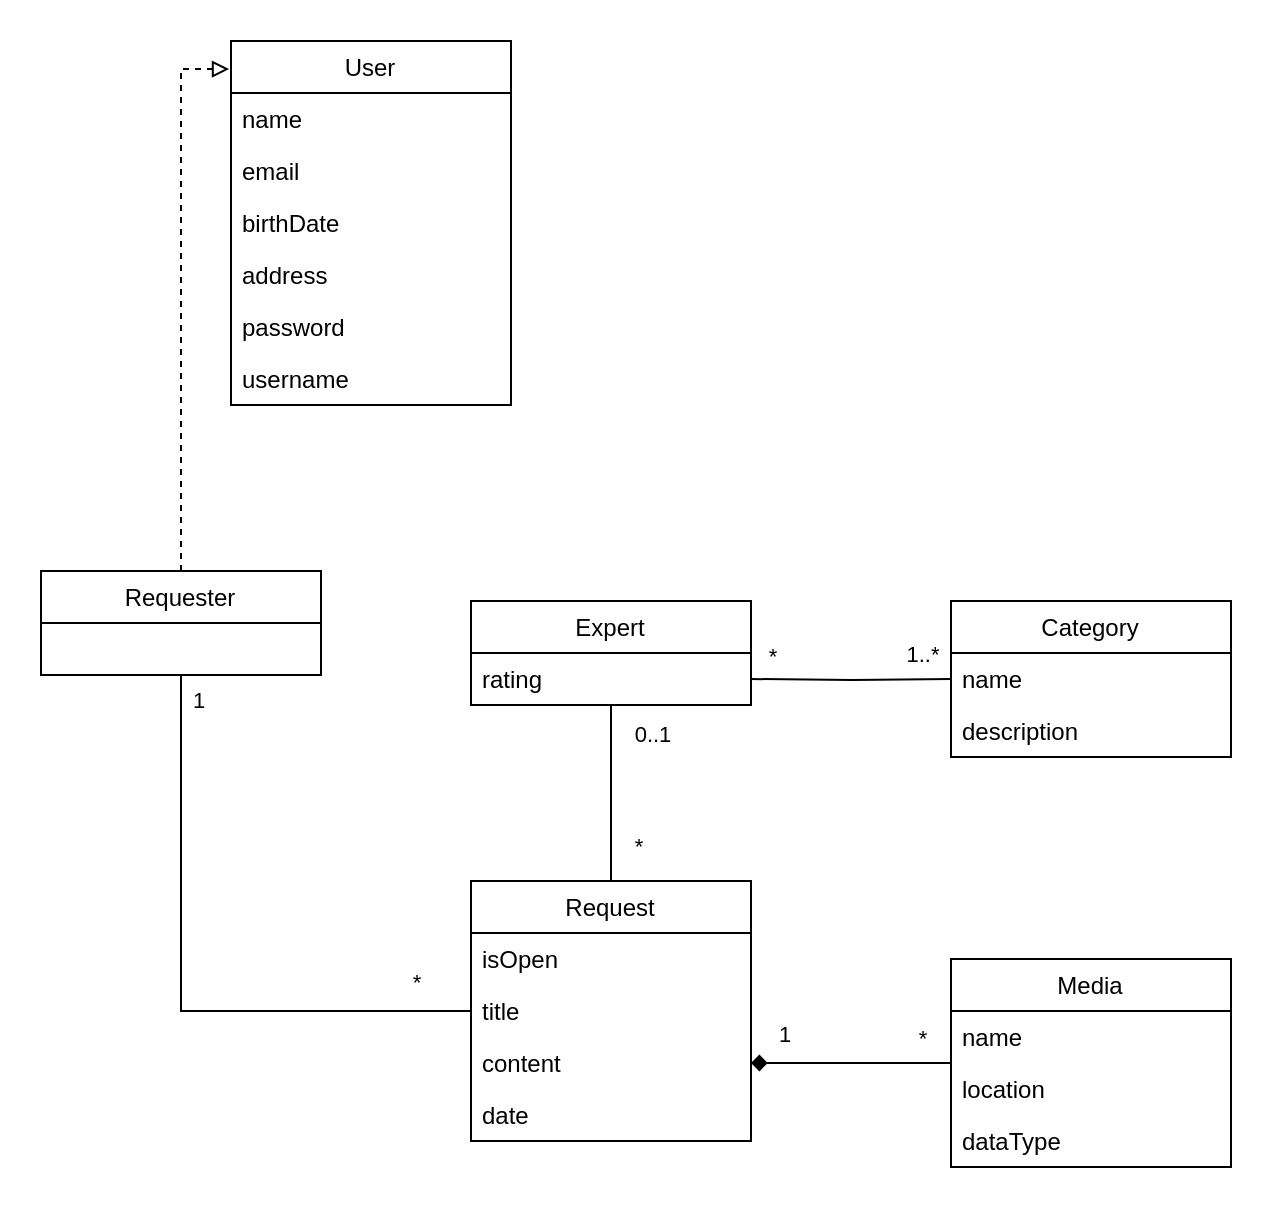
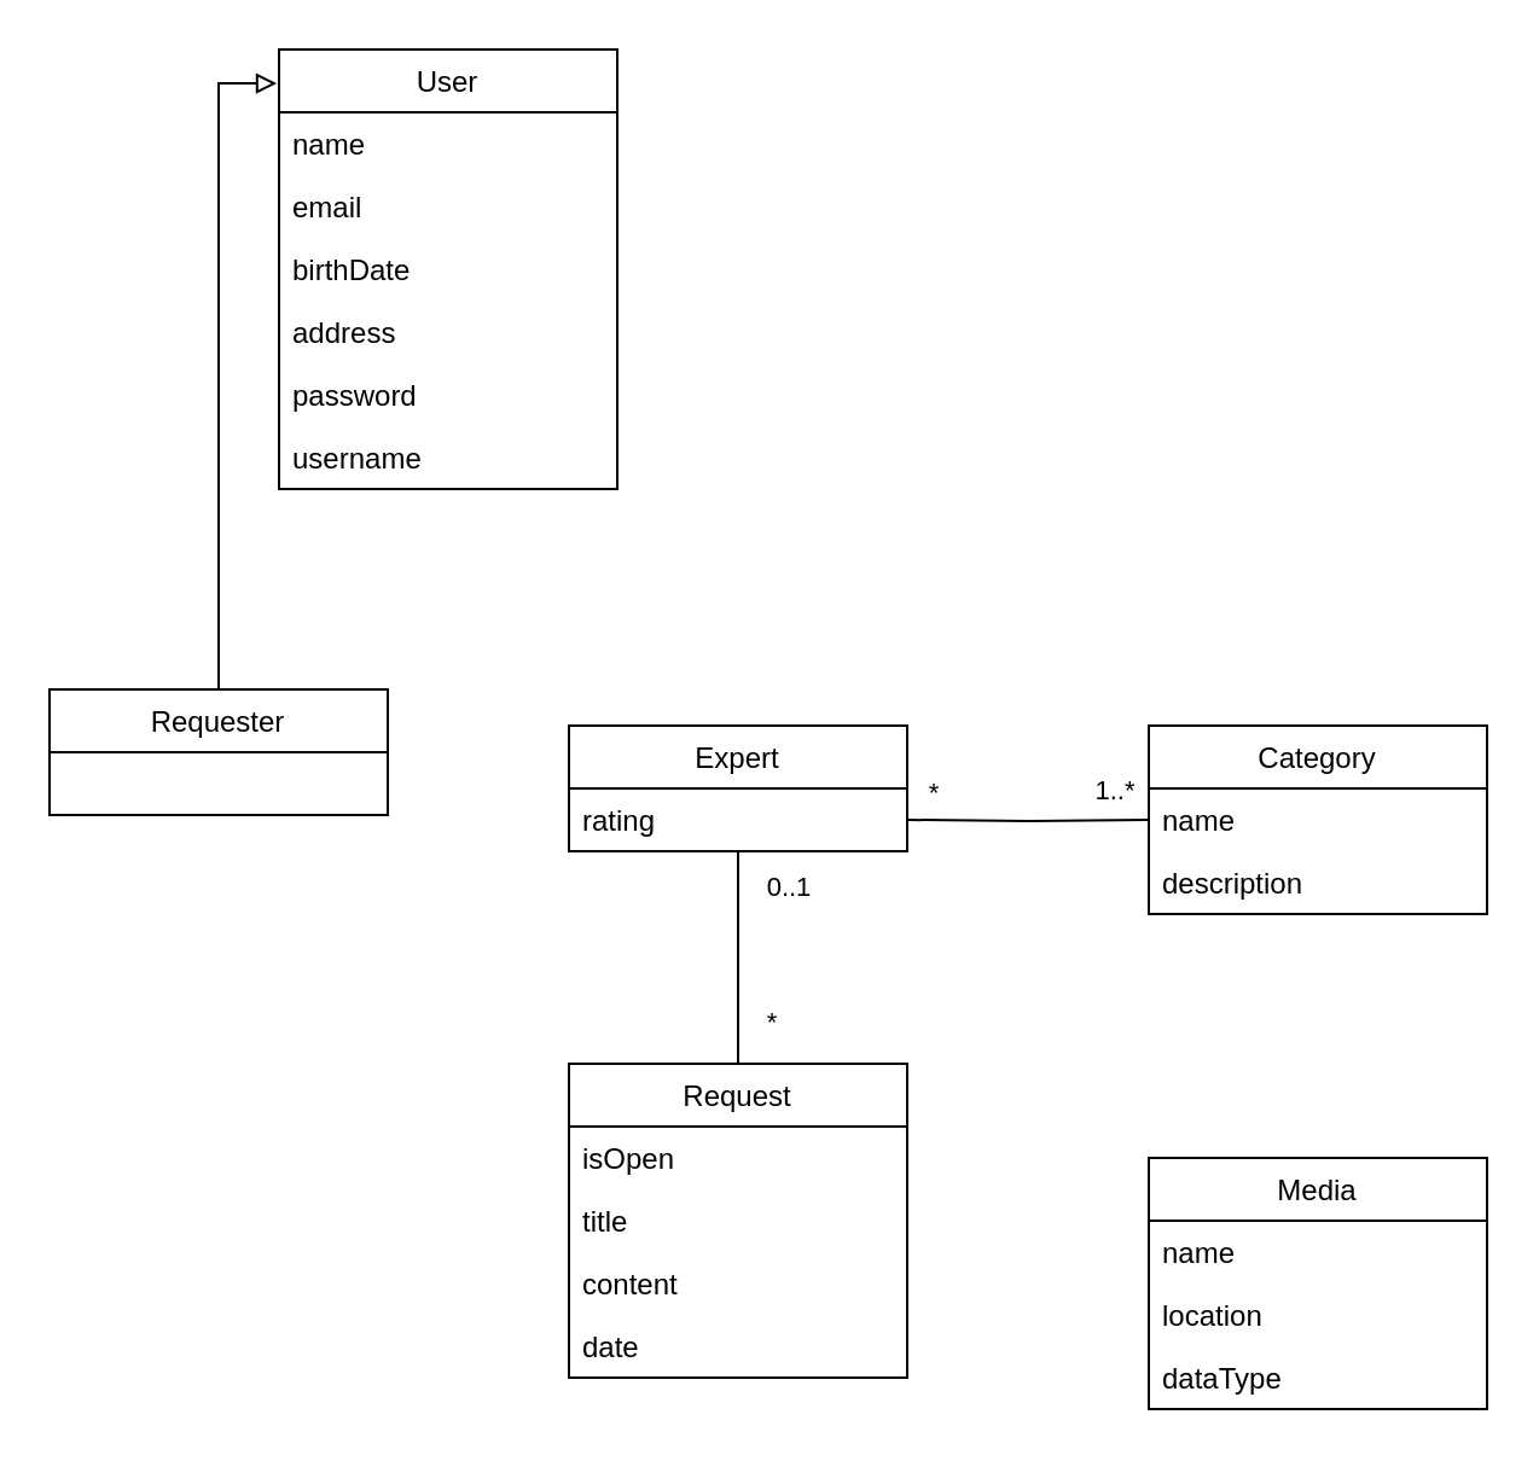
  <mxCell id="0" />
  <mxCell id="1" parent="0" />
  <mxCell id="2" value="User" style="swimlane;fontStyle=0;childLayout=stackLayout;horizontal=1;startSize=26;fillColor=none;horizontalStack=0;resizeParent=1;resizeParentMax=0;resizeLast=0;collapsible=1;marginBottom=0;" vertex="1" parent="1"><mxGeometry x="115" y="20" width="140" height="182" as="geometry" /></mxCell>
  <mxCell id="3" value="name" style="text;strokeColor=none;fillColor=none;align=left;verticalAlign=top;spacingLeft=4;spacingRight=4;overflow=hidden;rotatable=0;points=[[0,0.5],[1,0.5]];portConstraint=eastwest;" vertex="1" parent="2"><mxGeometry y="26" width="140" height="26" as="geometry" /></mxCell>
  <mxCell id="4" value="email" style="text;strokeColor=none;fillColor=none;align=left;verticalAlign=top;spacingLeft=4;spacingRight=4;overflow=hidden;rotatable=0;points=[[0,0.5],[1,0.5]];portConstraint=eastwest;" vertex="1" parent="2"><mxGeometry y="52" width="140" height="26" as="geometry" /></mxCell>
  <mxCell id="5" value="birthDate" style="text;strokeColor=none;fillColor=none;align=left;verticalAlign=top;spacingLeft=4;spacingRight=4;overflow=hidden;rotatable=0;points=[[0,0.5],[1,0.5]];portConstraint=eastwest;" vertex="1" parent="2"><mxGeometry y="78" width="140" height="26" as="geometry" /></mxCell>
  <mxCell id="6" value="address" style="text;strokeColor=none;fillColor=none;align=left;verticalAlign=top;spacingLeft=4;spacingRight=4;overflow=hidden;rotatable=0;points=[[0,0.5],[1,0.5]];portConstraint=eastwest;" vertex="1" parent="2"><mxGeometry y="104" width="140" height="26" as="geometry" /></mxCell>
  <mxCell id="7" value="password" style="text;strokeColor=none;fillColor=none;align=left;verticalAlign=top;spacingLeft=4;spacingRight=4;overflow=hidden;rotatable=0;points=[[0,0.5],[1,0.5]];portConstraint=eastwest;" vertex="1" parent="2"><mxGeometry y="130" width="140" height="26" as="geometry" /></mxCell>
  <mxCell id="8" value="username" style="text;strokeColor=none;fillColor=none;align=left;verticalAlign=top;spacingLeft=4;spacingRight=4;overflow=hidden;rotatable=0;points=[[0,0.5],[1,0.5]];portConstraint=eastwest;" vertex="1" parent="2"><mxGeometry y="156" width="140" height="26" as="geometry" /></mxCell>
- <mxCell id="9" style="edgeStyle=orthogonalEdgeStyle;rounded=0;orthogonalLoop=1;jettySize=auto;html=1;entryX=-0.007;entryY=0.077;entryDx=0;entryDy=0;entryPerimeter=0;endArrow=block;endFill=0;dashed=1;" edge="1" parent="1" source="10" target="2"><mxGeometry relative="1" as="geometry" /></mxCell>
+ <mxCell id="9" style="edgeStyle=orthogonalEdgeStyle;rounded=0;orthogonalLoop=1;jettySize=auto;html=1;entryX=-0.007;entryY=0.077;entryDx=0;entryDy=0;entryPerimeter=0;endArrow=block;endFill=0;" edge="1" parent="1" source="10" target="2"><mxGeometry relative="1" as="geometry" /></mxCell>
  <mxCell id="10" value="Requester" style="swimlane;fontStyle=0;childLayout=stackLayout;horizontal=1;startSize=26;fillColor=none;horizontalStack=0;resizeParent=1;resizeParentMax=0;resizeLast=0;collapsible=1;marginBottom=0;" vertex="1" parent="1"><mxGeometry x="20" y="285" width="140" height="52" as="geometry" /></mxCell>
  <mxCell id="11" value="Expert" style="swimlane;fontStyle=0;childLayout=stackLayout;horizontal=1;startSize=26;fillColor=none;horizontalStack=0;resizeParent=1;resizeParentMax=0;resizeLast=0;collapsible=1;marginBottom=0;" vertex="1" parent="1"><mxGeometry x="235" y="300" width="140" height="52" as="geometry" /></mxCell>
  <mxCell id="12" value="rating" style="text;strokeColor=none;fillColor=none;align=left;verticalAlign=top;spacingLeft=4;spacingRight=4;overflow=hidden;rotatable=0;points=[[0,0.5],[1,0.5]];portConstraint=eastwest;" vertex="1" parent="11"><mxGeometry y="26" width="140" height="26" as="geometry" /></mxCell>
  <mxCell id="13" value="Category" style="swimlane;fontStyle=0;childLayout=stackLayout;horizontal=1;startSize=26;fillColor=none;horizontalStack=0;resizeParent=1;resizeParentMax=0;resizeLast=0;collapsible=1;marginBottom=0;" vertex="1" parent="1"><mxGeometry x="475" y="300" width="140" height="78" as="geometry" /></mxCell>
  <mxCell id="14" value="name" style="text;strokeColor=none;fillColor=none;align=left;verticalAlign=top;spacingLeft=4;spacingRight=4;overflow=hidden;rotatable=0;points=[[0,0.5],[1,0.5]];portConstraint=eastwest;" vertex="1" parent="13"><mxGeometry y="26" width="140" height="26" as="geometry" /></mxCell>
  <mxCell id="15" value="description" style="text;strokeColor=none;fillColor=none;align=left;verticalAlign=top;spacingLeft=4;spacingRight=4;overflow=hidden;rotatable=0;points=[[0,0.5],[1,0.5]];portConstraint=eastwest;" vertex="1" parent="13"><mxGeometry y="52" width="140" height="26" as="geometry" /></mxCell>
  <mxCell id="16" style="edgeStyle=orthogonalEdgeStyle;rounded=0;orthogonalLoop=1;jettySize=auto;html=1;endArrow=none;endFill=0;" edge="1" parent="1" target="14"><mxGeometry relative="1" as="geometry"><mxPoint x="375" y="339" as="sourcePoint" /></mxGeometry></mxCell>
  <mxCell id="17" value="1..*" style="edgeLabel;html=1;align=center;verticalAlign=middle;resizable=0;points=[];" vertex="1" connectable="0" parent="16"><mxGeometry x="0.34" y="-1" relative="1" as="geometry"><mxPoint x="19" y="-14" as="offset" /></mxGeometry></mxCell>
  <mxCell id="18" value="*" style="edgeLabel;html=1;align=center;verticalAlign=middle;resizable=0;points=[];" vertex="1" connectable="0" parent="16"><mxGeometry x="-0.566" y="-3" relative="1" as="geometry"><mxPoint x="-11" y="-15" as="offset" /></mxGeometry></mxCell>
  <mxCell id="19" style="edgeStyle=orthogonalEdgeStyle;rounded=0;orthogonalLoop=1;jettySize=auto;html=1;endArrow=none;endFill=0;entryX=0.5;entryY=1;entryDx=0;entryDy=0;" edge="1" parent="1" source="22" target="11"><mxGeometry relative="1" as="geometry"><mxPoint x="288" y="350" as="targetPoint" /></mxGeometry></mxCell>
  <mxCell id="20" value="0..1" style="edgeLabel;html=1;align=center;verticalAlign=middle;resizable=0;points=[];" vertex="1" connectable="0" parent="19"><mxGeometry x="0.394" relative="1" as="geometry"><mxPoint x="20" y="-13" as="offset" /></mxGeometry></mxCell>
  <mxCell id="21" value="*" style="edgeLabel;html=1;align=center;verticalAlign=middle;resizable=0;points=[];" vertex="1" connectable="0" parent="19"><mxGeometry x="-0.212" relative="1" as="geometry"><mxPoint x="13" y="17" as="offset" /></mxGeometry></mxCell>
  <mxCell id="22" value="Request" style="swimlane;fontStyle=0;childLayout=stackLayout;horizontal=1;startSize=26;fillColor=none;horizontalStack=0;resizeParent=1;resizeParentMax=0;resizeLast=0;collapsible=1;marginBottom=0;" vertex="1" parent="1"><mxGeometry x="235" y="440" width="140" height="130" as="geometry" /></mxCell>
  <mxCell id="23" value="isOpen" style="text;strokeColor=none;fillColor=none;align=left;verticalAlign=top;spacingLeft=4;spacingRight=4;overflow=hidden;rotatable=0;points=[[0,0.5],[1,0.5]];portConstraint=eastwest;" vertex="1" parent="22"><mxGeometry y="26" width="140" height="26" as="geometry" /></mxCell>
  <mxCell id="24" value="title" style="text;strokeColor=none;fillColor=none;align=left;verticalAlign=top;spacingLeft=4;spacingRight=4;overflow=hidden;rotatable=0;points=[[0,0.5],[1,0.5]];portConstraint=eastwest;" vertex="1" parent="22"><mxGeometry y="52" width="140" height="26" as="geometry" /></mxCell>
  <mxCell id="25" value="content" style="text;strokeColor=none;fillColor=none;align=left;verticalAlign=top;spacingLeft=4;spacingRight=4;overflow=hidden;rotatable=0;points=[[0,0.5],[1,0.5]];portConstraint=eastwest;" vertex="1" parent="22"><mxGeometry y="78" width="140" height="26" as="geometry" /></mxCell>
  <mxCell id="26" value="date" style="text;strokeColor=none;fillColor=none;align=left;verticalAlign=top;spacingLeft=4;spacingRight=4;overflow=hidden;rotatable=0;points=[[0,0.5],[1,0.5]];portConstraint=eastwest;" vertex="1" parent="22"><mxGeometry y="104" width="140" height="26" as="geometry" /></mxCell>
- <mxCell id="27" style="edgeStyle=orthogonalEdgeStyle;rounded=0;orthogonalLoop=1;jettySize=auto;html=1;entryX=1;entryY=0.5;entryDx=0;entryDy=0;endArrow=diamond;endFill=1;startArrow=none;startFill=0;" edge="1" parent="1" source="30" target="25"><mxGeometry relative="1" as="geometry" /></mxCell>
- <mxCell id="28" value="*" style="edgeLabel;html=1;align=center;verticalAlign=middle;resizable=0;points=[];" vertex="1" connectable="0" parent="27"><mxGeometry x="0.054" y="-2" relative="1" as="geometry"><mxPoint x="38" y="-11" as="offset" /></mxGeometry></mxCell>
- <mxCell id="29" value="1" style="edgeLabel;html=1;align=center;verticalAlign=middle;resizable=0;points=[];" vertex="1" connectable="0" parent="27"><mxGeometry x="0.494" y="-1" relative="1" as="geometry"><mxPoint x="-9" y="-14" as="offset" /></mxGeometry></mxCell>
  <mxCell id="30" value="Media" style="swimlane;fontStyle=0;childLayout=stackLayout;horizontal=1;startSize=26;fillColor=none;horizontalStack=0;resizeParent=1;resizeParentMax=0;resizeLast=0;collapsible=1;marginBottom=0;" vertex="1" parent="1"><mxGeometry x="475" y="479" width="140" height="104" as="geometry" /></mxCell>
  <mxCell id="31" value="name" style="text;strokeColor=none;fillColor=none;align=left;verticalAlign=top;spacingLeft=4;spacingRight=4;overflow=hidden;rotatable=0;points=[[0,0.5],[1,0.5]];portConstraint=eastwest;" vertex="1" parent="30"><mxGeometry y="26" width="140" height="26" as="geometry" /></mxCell>
  <mxCell id="32" value="location" style="text;strokeColor=none;fillColor=none;align=left;verticalAlign=top;spacingLeft=4;spacingRight=4;overflow=hidden;rotatable=0;points=[[0,0.5],[1,0.5]];portConstraint=eastwest;" vertex="1" parent="30"><mxGeometry y="52" width="140" height="26" as="geometry" /></mxCell>
  <mxCell id="33" value="dataType" style="text;strokeColor=none;fillColor=none;align=left;verticalAlign=top;spacingLeft=4;spacingRight=4;overflow=hidden;rotatable=0;points=[[0,0.5],[1,0.5]];portConstraint=eastwest;" vertex="1" parent="30"><mxGeometry y="78" width="140" height="26" as="geometry" /></mxCell>
- <mxCell id="34" style="edgeStyle=orthogonalEdgeStyle;rounded=0;orthogonalLoop=1;jettySize=auto;html=1;entryX=0.5;entryY=1;entryDx=0;entryDy=0;endArrow=none;endFill=0;" edge="1" parent="1" source="24" target="10"><mxGeometry relative="1" as="geometry" /></mxCell>
- <mxCell id="35" value="1" style="edgeLabel;html=1;align=center;verticalAlign=middle;resizable=0;points=[];" vertex="1" connectable="0" parent="34"><mxGeometry x="0.923" y="-2" relative="1" as="geometry"><mxPoint x="6" as="offset" /></mxGeometry></mxCell>
- <mxCell id="36" value="*" style="edgeLabel;html=1;align=center;verticalAlign=middle;resizable=0;points=[];" vertex="1" connectable="0" parent="34"><mxGeometry x="-0.822" y="-1" relative="1" as="geometry"><mxPoint y="-14" as="offset" /></mxGeometry></mxCell>
